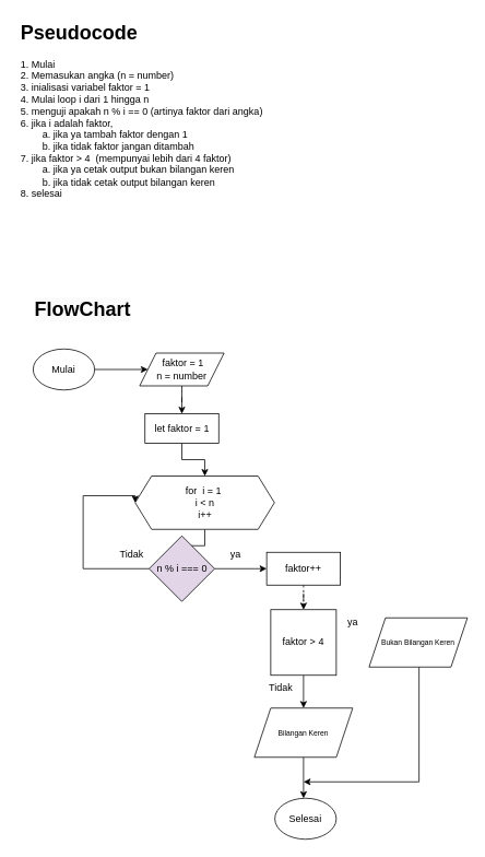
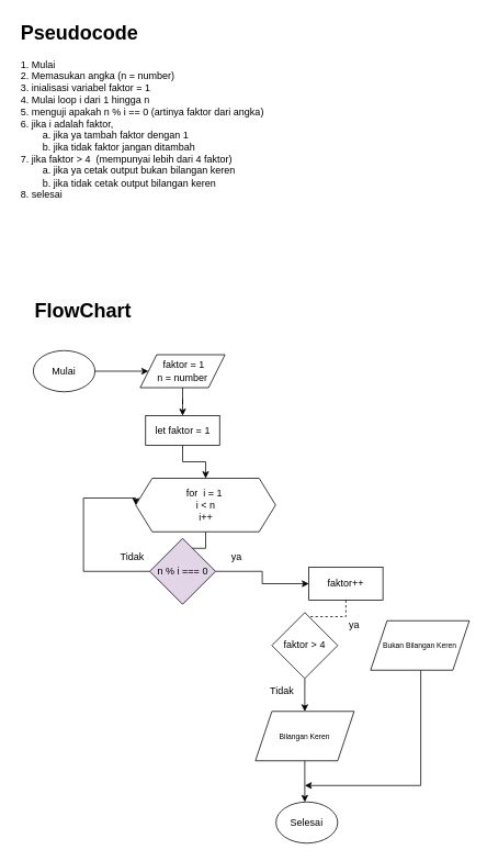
  <mxCell id="0" />
  <mxCell id="1" parent="0" />
  <mxCell id="2" value="" style="edgeStyle=orthogonalEdgeStyle;rounded=0;orthogonalLoop=1;jettySize=auto;html=1;" edge="1" parent="1" source="3" target="5"><mxGeometry relative="1" as="geometry" /></mxCell>
  <mxCell id="3" value="Mulai" style="ellipse;whiteSpace=wrap;html=1;" vertex="1" parent="1"><mxGeometry x="40" y="425" width="75" height="50" as="geometry" /></mxCell>
  <mxCell id="4" value="" style="edgeStyle=orthogonalEdgeStyle;rounded=0;orthogonalLoop=1;jettySize=auto;html=1;" edge="1" parent="1" source="5" target="26"><mxGeometry relative="1" as="geometry" /></mxCell>
  <mxCell id="5" value="&amp;nbsp;faktor = 1&lt;br&gt;n = number" style="shape=parallelogram;perimeter=parallelogramPerimeter;whiteSpace=wrap;html=1;fixedSize=1;" vertex="1" parent="1"><mxGeometry x="170" y="430" width="103" height="40" as="geometry" /></mxCell>
  <mxCell id="6" value="" style="edgeStyle=orthogonalEdgeStyle;rounded=0;orthogonalLoop=1;jettySize=auto;html=1;" edge="1" parent="1" source="7" target="10"><mxGeometry relative="1" as="geometry" /></mxCell>
  <mxCell id="7" value="for&amp;nbsp; i = 1&amp;nbsp;&lt;br&gt;i &amp;lt; n&lt;br&gt;i++&lt;br&gt;" style="shape=hexagon;perimeter=hexagonPerimeter2;whiteSpace=wrap;html=1;fixedSize=1;" vertex="1" parent="1"><mxGeometry x="164.5" y="580" width="170" height="65" as="geometry" /></mxCell>
  <mxCell id="8" value="" style="edgeStyle=orthogonalEdgeStyle;rounded=0;orthogonalLoop=1;jettySize=auto;html=1;" edge="1" parent="1" source="10" target="12"><mxGeometry relative="1" as="geometry" /></mxCell>
  <mxCell id="9" style="edgeStyle=orthogonalEdgeStyle;rounded=0;orthogonalLoop=1;jettySize=auto;html=1;entryX=0;entryY=0.5;entryDx=0;entryDy=0;" edge="1" parent="1" source="10" target="7"><mxGeometry relative="1" as="geometry"><mxPoint x="100" y="593" as="targetPoint" /><Array as="points"><mxPoint x="101" y="693" /><mxPoint x="101" y="604" /></Array></mxGeometry></mxCell>
  <mxCell id="10" value="n % i === 0" style="rhombus;whiteSpace=wrap;html=1;fillColor=#e1d5e7;" vertex="1" parent="1"><mxGeometry x="181.5" y="653" width="80" height="80" as="geometry" /></mxCell>
  <mxCell id="11" value="" style="edgeStyle=orthogonalEdgeStyle;rounded=0;orthogonalLoop=1;jettySize=auto;html=1;dashed=1;" edge="1" parent="1" source="12" target="14"><mxGeometry relative="1" as="geometry" /></mxCell>
- <mxCell id="12" value="faktor++" style="rounded=0;whiteSpace=wrap;html=1;" vertex="1" parent="1"><mxGeometry x="325" y="673" width="90" height="40" as="geometry" /></mxCell>
+ <mxCell id="12" value="faktor++" style="rounded=0;whiteSpace=wrap;html=1;" vertex="1" parent="1"><mxGeometry x="375" y="688" width="90" height="40" as="geometry" /></mxCell>
  <mxCell id="13" value="" style="edgeStyle=orthogonalEdgeStyle;rounded=0;orthogonalLoop=1;jettySize=auto;html=1;" edge="1" parent="1" source="14" target="18"><mxGeometry relative="1" as="geometry" /></mxCell>
- <mxCell id="14" value="faktor &amp;gt; 4" style="whiteSpace=wrap;html=1;rounded=0;" vertex="1" parent="1"><mxGeometry x="330" y="743" width="80" height="80" as="geometry" /></mxCell>
+ <mxCell id="14" value="faktor &amp;gt; 4" style="rhombus;whiteSpace=wrap;html=1;" vertex="1" parent="1"><mxGeometry x="330" y="743" width="80" height="80" as="geometry" /></mxCell>
  <mxCell id="15" style="edgeStyle=orthogonalEdgeStyle;rounded=0;orthogonalLoop=1;jettySize=auto;html=1;" edge="1" parent="1" source="16"><mxGeometry relative="1" as="geometry"><mxPoint x="370" y="953" as="targetPoint" /><Array as="points"><mxPoint x="511" y="953" /><mxPoint x="370" y="953" /></Array></mxGeometry></mxCell>
  <mxCell id="16" value="&lt;font style=&quot;font-size: 9px;&quot;&gt;Bukan Bilangan Keren&lt;/font&gt;" style="shape=parallelogram;perimeter=parallelogramPerimeter;whiteSpace=wrap;html=1;fixedSize=1;" vertex="1" parent="1"><mxGeometry x="450" y="753" width="120" height="60" as="geometry" /></mxCell>
  <mxCell id="17" value="" style="edgeStyle=orthogonalEdgeStyle;rounded=0;orthogonalLoop=1;jettySize=auto;html=1;" edge="1" parent="1" source="18" target="19"><mxGeometry relative="1" as="geometry"><Array as="points"><mxPoint x="370" y="983" /><mxPoint x="370" y="983" /></Array></mxGeometry></mxCell>
  <mxCell id="18" value="&lt;font style=&quot;font-size: 9px;&quot;&gt;Bilangan Keren&lt;/font&gt;" style="shape=parallelogram;perimeter=parallelogramPerimeter;whiteSpace=wrap;html=1;fixedSize=1;" vertex="1" parent="1"><mxGeometry x="310" y="863" width="120" height="60" as="geometry" /></mxCell>
  <mxCell id="19" value="Selesai" style="ellipse;whiteSpace=wrap;html=1;" vertex="1" parent="1"><mxGeometry x="335" y="973" width="75" height="50" as="geometry" /></mxCell>
  <mxCell id="20" value="Tidak" style="text;html=1;align=center;verticalAlign=middle;resizable=0;points=[];autosize=1;strokeColor=none;fillColor=none;" vertex="1" parent="1"><mxGeometry x="135" y="661" width="50" height="30" as="geometry" /></mxCell>
  <mxCell id="21" value="ya" style="text;html=1;align=center;verticalAlign=middle;resizable=0;points=[];autosize=1;strokeColor=none;fillColor=none;" vertex="1" parent="1"><mxGeometry x="266.5" y="661" width="40" height="30" as="geometry" /></mxCell>
  <mxCell id="22" value="Tidak" style="text;html=1;align=center;verticalAlign=middle;resizable=0;points=[];autosize=1;strokeColor=none;fillColor=none;" vertex="1" parent="1"><mxGeometry x="316.5" y="823" width="50" height="30" as="geometry" /></mxCell>
  <mxCell id="23" value="ya" style="text;html=1;align=center;verticalAlign=middle;resizable=0;points=[];autosize=1;strokeColor=none;fillColor=none;" vertex="1" parent="1"><mxGeometry x="410" y="743" width="40" height="30" as="geometry" /></mxCell>
  <mxCell id="24" value="&lt;h1&gt;&lt;span style=&quot;background-color: initial;&quot;&gt;Pseudocode&lt;/span&gt;&lt;/h1&gt;&lt;div&gt;1. Mulai&lt;/div&gt;&lt;div&gt;2. Memasukan angka (n = number)&lt;/div&gt;&lt;div&gt;3. inialisasi variabel faktor = 1&lt;/div&gt;&lt;div&gt;4. Mulai loop i dari 1 hingga n&lt;/div&gt;&lt;div&gt;5. menguji apakah n % i == 0 (artinya faktor dari angka)&lt;/div&gt;&lt;div&gt;6. jika i adalah faktor,&lt;/div&gt;&lt;div&gt;&lt;span style=&quot;white-space: pre;&quot;&gt;&#09;&lt;/span&gt;a. jika ya tambah faktor dengan 1&lt;br&gt;&lt;/div&gt;&lt;div&gt;&lt;span style=&quot;white-space: pre;&quot;&gt;&#09;&lt;/span&gt;b. jika tidak faktor jangan ditambah&lt;br&gt;&lt;/div&gt;&lt;div&gt;7. jika faktor &amp;gt; 4&amp;nbsp; (mempunyai lebih dari 4 faktor)&lt;/div&gt;&lt;div&gt;&lt;span style=&quot;white-space: pre;&quot;&gt;&#09;&lt;/span&gt;a. jika ya cetak output bukan bilangan keren&lt;br&gt;&lt;/div&gt;&lt;div&gt;&lt;span style=&quot;white-space: pre;&quot;&gt;&#09;&lt;/span&gt;b. jika tidak cetak output bilangan keren&lt;br&gt;&lt;/div&gt;&lt;div&gt;8. selesai&lt;/div&gt;" style="text;html=1;strokeColor=none;fillColor=none;spacing=5;spacingTop=-20;whiteSpace=wrap;overflow=hidden;rounded=0;" vertex="1" parent="1"><mxGeometry x="20" y="20" width="517" height="250" as="geometry" /></mxCell>
  <mxCell id="25" style="edgeStyle=orthogonalEdgeStyle;rounded=0;orthogonalLoop=1;jettySize=auto;html=1;entryX=0.5;entryY=0;entryDx=0;entryDy=0;" edge="1" parent="1" source="26" target="7"><mxGeometry relative="1" as="geometry" /></mxCell>
  <mxCell id="26" value="let faktor = 1" style="rounded=0;whiteSpace=wrap;html=1;" vertex="1" parent="1"><mxGeometry x="176.5" y="504" width="90" height="36" as="geometry" /></mxCell>
  <mxCell id="27" value="&lt;h1 style=&quot;border-color: var(--border-color); color: rgb(0, 0, 0); font-family: Helvetica; font-style: normal; font-variant-ligatures: normal; font-variant-caps: normal; letter-spacing: normal; orphans: 2; text-align: left; text-indent: 0px; text-transform: none; widows: 2; word-spacing: 0px; -webkit-text-stroke-width: 0px; background-color: rgb(251, 251, 251); text-decoration-thickness: initial; text-decoration-style: initial; text-decoration-color: initial;&quot;&gt;FlowChart&lt;/h1&gt;" style="text;whiteSpace=wrap;html=1;" vertex="1" parent="1"><mxGeometry x="40" y="340" width="180" height="100" as="geometry" /></mxCell>
